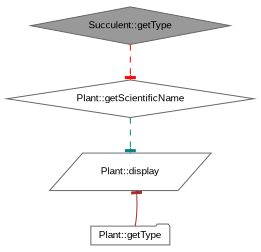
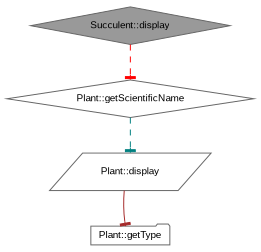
  digraph {
    fontname="Liberation Sans"
    rankdir=TB
    node [color=grey40 fillcolor=white fontname="Liberation Sans" fontsize=10 shape=diamond style=filled]
    edge [arrowhead=tee fontname="Liberation Sans" fontsize=10 labelfontname=Helvetica labelfontsize=10 style=dashed]
-   n1 [color=gray40 fillcolor=grey60 fontcolor=black height=0.2 label="Succulent::getType" width=0.4]
+   n1 [color=gray40 fillcolor=grey60 fontcolor=black height=0.2 label="Succulent::display" width=0.4]
    n2 [height=0.2 label="Plant::getScientificName" width=0.4]
    n3 [height=0.2 label="Plant::display" shape=parallelogram width=0.4]
    n4 [height=0.2 label="Plant::getType" shape=folder width=0.4]
    n1 -> n2 [color=red]
    n2 -> n3 [color=teal]
-   n4 -> n3 [color=brown style=solid]
+   n3 -> n4 [color=brown style=solid]
  }
